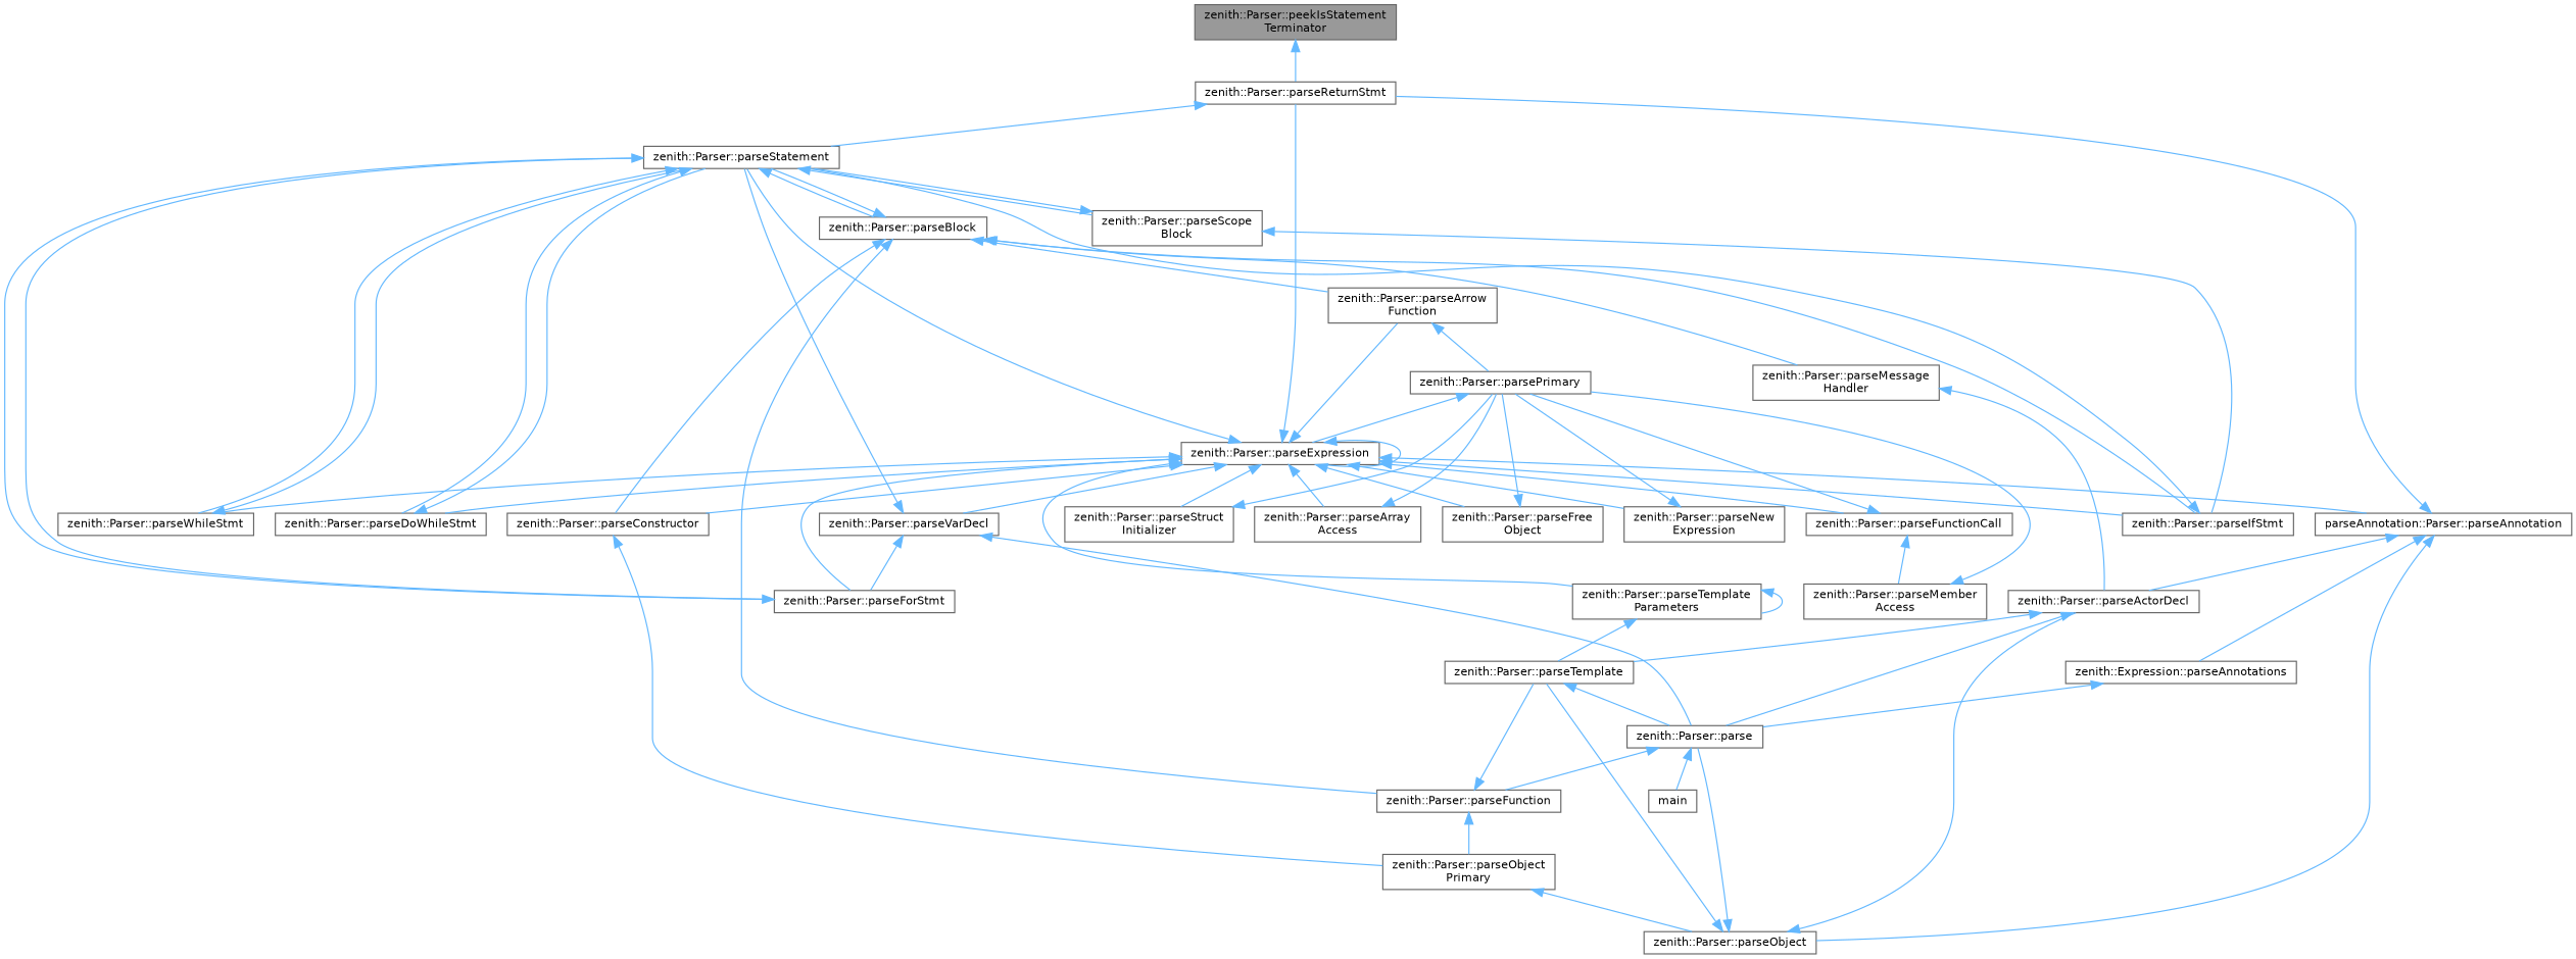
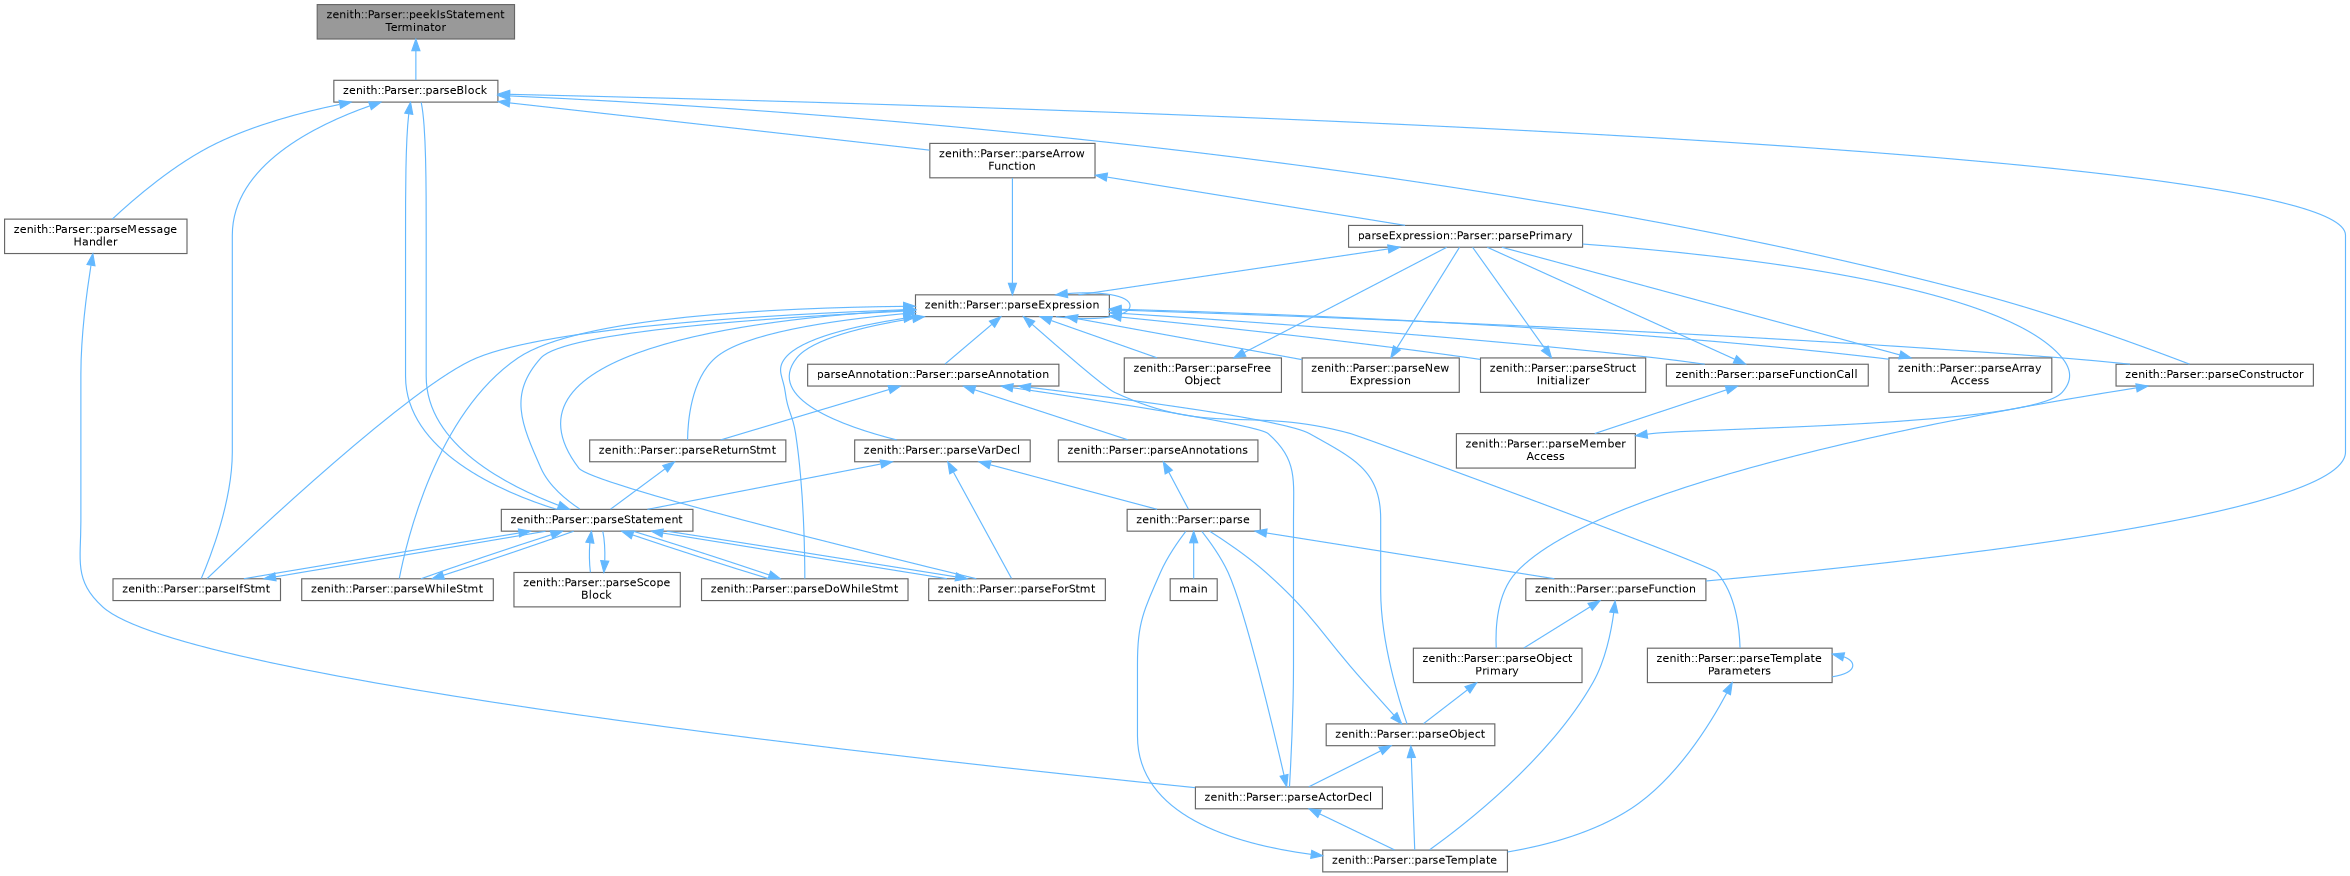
  digraph {
    rankdir=TB
    node [color=grey40 fillcolor=white fontname=Helvetica fontsize=10 shape=box style=filled]
    edge [color=steelblue1 dir=back fontname=Helvetica fontsize=10 labelfontname=Helvetica labelfontsize=10 style=solid]
    n1 [color=gray40 fillcolor=grey60 fontcolor=black height=0.2 label="zenith::Parser::peekIsStatement\lTerminator" width=0.4]
    n2 [height=0.2 label="zenith::Parser::parseReturnStmt" width=0.4]
    n3 [height=0.2 label="zenith::Parser::parseStatement" width=0.4]
    n4 [height=0.2 label="zenith::Parser::parseBlock" width=0.4]
    n5 [height=0.2 label="zenith::Parser::parseDoWhileStmt" width=0.4]
    n6 [height=0.2 label="zenith::Parser::parseForStmt" width=0.4]
    n7 [height=0.2 label="zenith::Parser::parseIfStmt" width=0.4]
    n8 [height=0.2 label="zenith::Parser::parseWhileStmt" width=0.4]
    n9 [height=0.2 label="zenith::Parser::parseScope\lBlock" width=0.4]
    n10 [height=0.2 label="zenith::Parser::parseArrow\lFunction" width=0.4]
    n11 [height=0.2 label="zenith::Parser::parseConstructor" width=0.4]
    n12 [height=0.2 label="zenith::Parser::parseFunction" width=0.4]
    n13 [height=0.2 label="zenith::Parser::parseMessage\lHandler" width=0.4]
-   n14 [height=0.2 label="zenith::Parser::parsePrimary" width=0.4]
+   n14 [height=0.2 label="parseExpression::Parser::parsePrimary" width=0.4]
    n15 [height=0.2 label="zenith::Parser::parseObject\lPrimary" width=0.4]
    n16 [height=0.2 label="zenith::Parser::parseTemplate" width=0.4]
    n17 [height=0.2 label="zenith::Parser::parseActorDecl" width=0.4]
    n18 [height=0.2 label="zenith::Parser::parseExpression" width=0.4]
    n19 [height=0.2 label="parseAnnotation::Parser::parseAnnotation" width=0.4]
    n20 [height=0.2 label="zenith::Parser::parseArray\lAccess" width=0.4]
    n21 [height=0.2 label="zenith::Parser::parseFree\lObject" width=0.4]
    n22 [height=0.2 label="zenith::Parser::parseFunctionCall" width=0.4]
    n23 [height=0.2 label="zenith::Parser::parseNew\lExpression" width=0.4]
    n24 [height=0.2 label="zenith::Parser::parseStruct\lInitializer" width=0.4]
    n25 [height=0.2 label="zenith::Parser::parseTemplate\lParameters" width=0.4]
    n26 [height=0.2 label="zenith::Parser::parseVarDecl" width=0.4]
-   n27 [height=0.2 label="zenith::Expression::parseAnnotations" width=0.4]
+   n27 [height=0.2 label="zenith::Parser::parseAnnotations" width=0.4]
    n28 [height=0.2 label="zenith::Parser::parseObject" width=0.4]
    n29 [height=0.2 label="zenith::Parser::parseMember\lAccess" width=0.4]
    n30 [height=0.2 label="zenith::Parser::parse" width=0.4]
    n31 [height=0.2 label=main width=0.4]
-   n1 -> n2
+   n1 -> n4
    n2 -> n3
    n3 -> n4
    n3 -> n5
    n3 -> n6
-   n9 -> n7
+   n3 -> n7
    n3 -> n8
    n3 -> n9
    n4 -> n3
    n4 -> n7
    n4 -> n10
    n4 -> n11
    n4 -> n12
    n4 -> n13
    n5 -> n3
    n6 -> n3
    n7 -> n3
    n8 -> n3
    n9 -> n3
    n10 -> n14
    n11 -> n15
    n12 -> n15
    n12 -> n16
    n13 -> n17
    n14 -> n18
    n15 -> n28
    n16 -> n30
    n17 -> n16
    n17 -> n30
    n18 -> n2
    n18 -> n3
    n18 -> n5
    n18 -> n6
    n18 -> n7
    n18 -> n8
    n18 -> n10
    n18 -> n11
    n18 -> n18
    n18 -> n19
    n18 -> n20
    n18 -> n21
    n18 -> n22
    n18 -> n23
    n18 -> n24
    n18 -> n25
    n18 -> n26
    n19 -> n2
    n19 -> n17
    n19 -> n27
    n19 -> n28
    n20 -> n14
    n21 -> n14
    n22 -> n14
    n22 -> n29
    n23 -> n14
    n24 -> n14
    n25 -> n16
    n25 -> n25
    n26 -> n3
    n26 -> n6
    n26 -> n30
    n27 -> n30
    n28 -> n16
    n28 -> n17
    n28 -> n30
    n29 -> n14
    n30 -> n12
    n30 -> n31
  }
